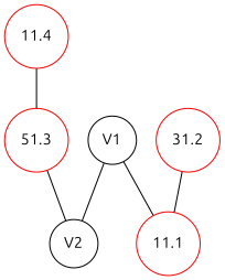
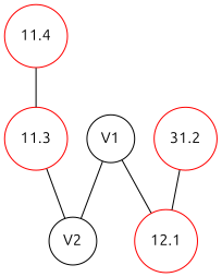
  graph {
    fontname=Ubuntu
    node [fontname=Ubuntu shape=circle color=red]
    edge [fontname=Ubuntu]
    V2 [color=""]
    V1 [color=""]
-   n3 [label=11.1]
-   n4 [label=51.3]
+   n3 [label=12.1]
+   n4 [label=11.3]
    n5 [label=31.2]
    n6 [label=11.4]
    V1 -- V2
    V1 -- n3
    n4 -- V2
    n5 -- n3
    n6 -- n4
  }
